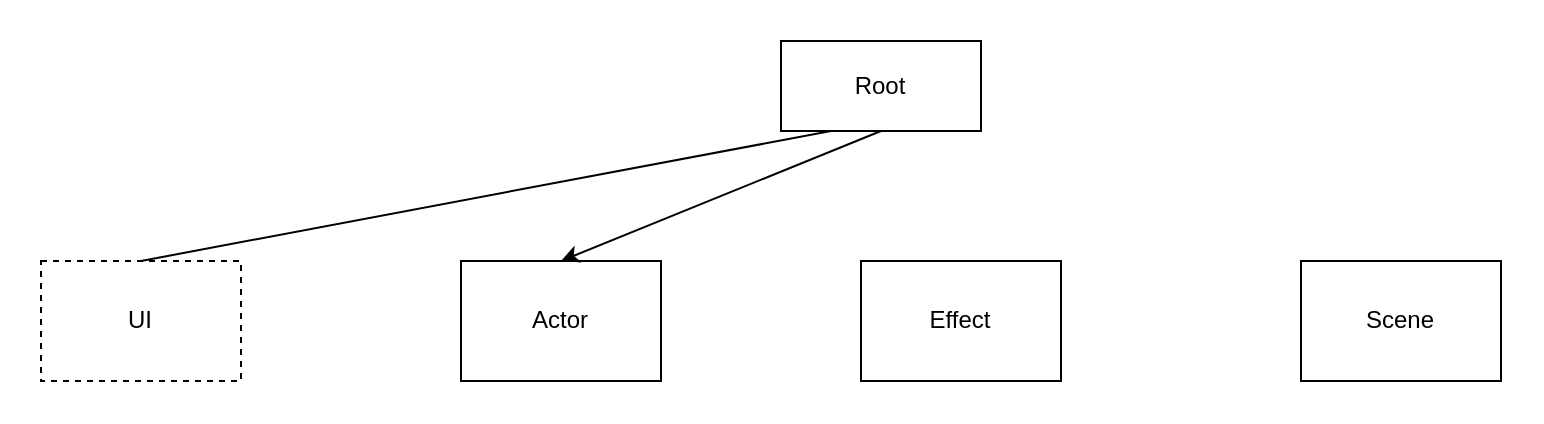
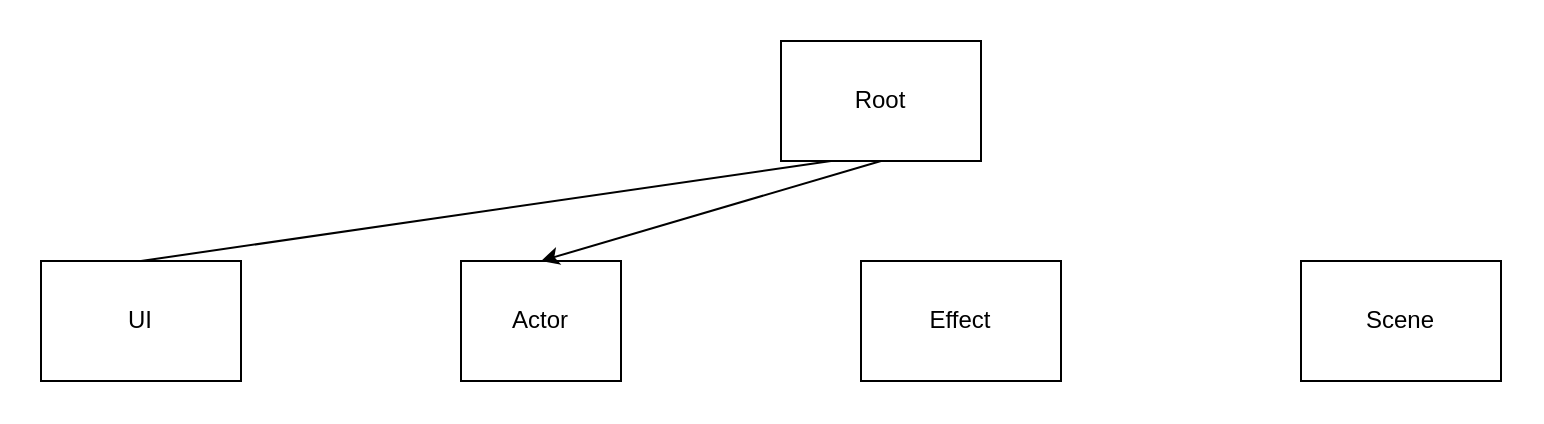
  <mxCell id="0" />
  <mxCell id="1" parent="0" />
- <mxCell id="2" value="UI" style="whiteSpace=wrap;html=1;align=center;verticalAlign=middle;container=1;recursiveResize=0;treeFolding=1;treeMoving=1;dashed=1;" vertex="1" parent="1"><mxGeometry x="20" y="130" width="100" height="60" as="geometry" /></mxCell>
+ <mxCell id="2" value="UI" style="whiteSpace=wrap;html=1;align=center;verticalAlign=middle;container=1;recursiveResize=0;treeFolding=1;treeMoving=1;" vertex="1" parent="1"><mxGeometry x="20" y="130" width="100" height="60" as="geometry" /></mxCell>
  <mxCell id="3" value="Effect" style="whiteSpace=wrap;html=1;align=center;verticalAlign=middle;container=1;recursiveResize=0;treeFolding=1;treeMoving=1;" vertex="1" parent="1"><mxGeometry x="430" y="130" width="100" height="60" as="geometry" /></mxCell>
- <mxCell id="4" value="Root" style="whiteSpace=wrap;html=1;align=center;verticalAlign=middle;container=1;recursiveResize=0;treeFolding=1;treeMoving=1;" vertex="1" parent="1"><mxGeometry x="390" y="20" width="100" height="45" as="geometry" /></mxCell>
- <mxCell id="5" value="Actor" style="whiteSpace=wrap;html=1;align=center;verticalAlign=middle;container=1;recursiveResize=0;treeFolding=1;treeMoving=1;" vertex="1" parent="1"><mxGeometry x="230" y="130" width="100" height="60" as="geometry" /></mxCell>
+ <mxCell id="4" value="Root" style="whiteSpace=wrap;html=1;align=center;verticalAlign=middle;container=1;recursiveResize=0;treeFolding=1;treeMoving=1;" vertex="1" parent="1"><mxGeometry x="390" y="20" width="100" height="60" as="geometry" /></mxCell>
+ <mxCell id="5" value="Actor" style="whiteSpace=wrap;html=1;align=center;verticalAlign=middle;container=1;recursiveResize=0;treeFolding=1;treeMoving=1;" vertex="1" parent="1"><mxGeometry x="230" y="130" width="80" height="60" as="geometry" /></mxCell>
  <mxCell id="6" value="" style="endArrow=none;html=1;exitX=0.25;exitY=1;exitDx=0;exitDy=0;entryX=0.5;entryY=0;entryDx=0;entryDy=0;" edge="1" parent="1" source="4" target="2"><mxGeometry width="50" height="50" relative="1" as="geometry"><mxPoint x="20" y="310" as="sourcePoint" /><mxPoint x="70" y="260" as="targetPoint" /></mxGeometry></mxCell>
  <mxCell id="7" value="" style="endArrow=classic;html=1;exitX=0.5;exitY=1;exitDx=0;exitDy=0;entryX=0.5;entryY=0;entryDx=0;entryDy=0;" edge="1" parent="1" source="4" target="5"><mxGeometry width="50" height="50" relative="1" as="geometry"><mxPoint x="440" y="130" as="sourcePoint" /><mxPoint x="95" y="180" as="targetPoint" /></mxGeometry></mxCell>
  <mxCell id="8" value="Scene" style="whiteSpace=wrap;html=1;align=center;verticalAlign=middle;container=1;recursiveResize=0;treeFolding=1;treeMoving=1;" vertex="1" parent="1"><mxGeometry x="650" y="130" width="100" height="60" as="geometry" /></mxCell>
